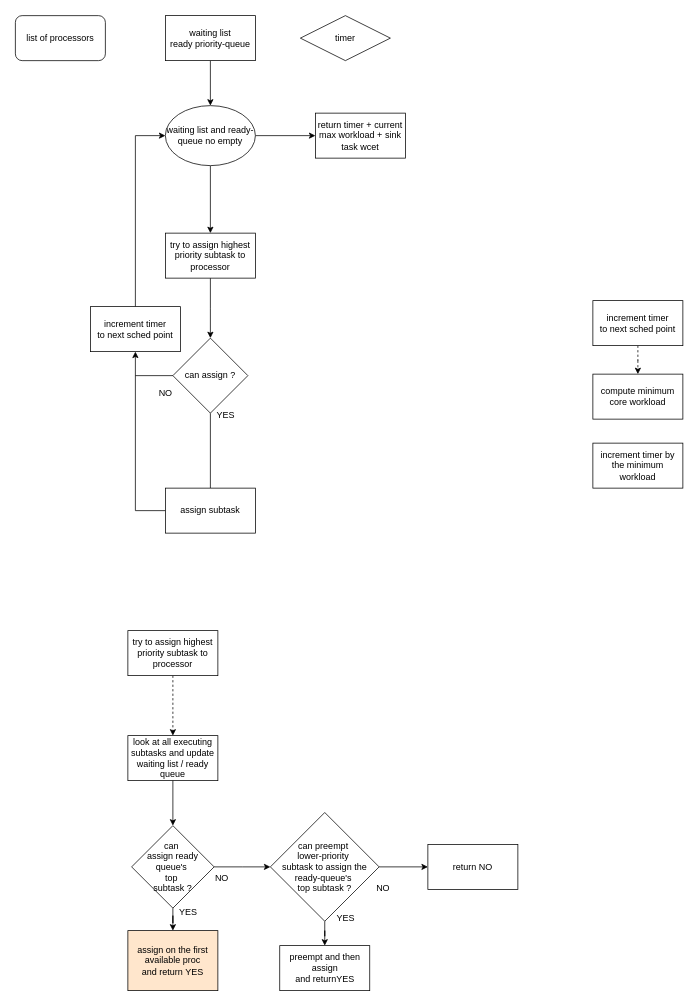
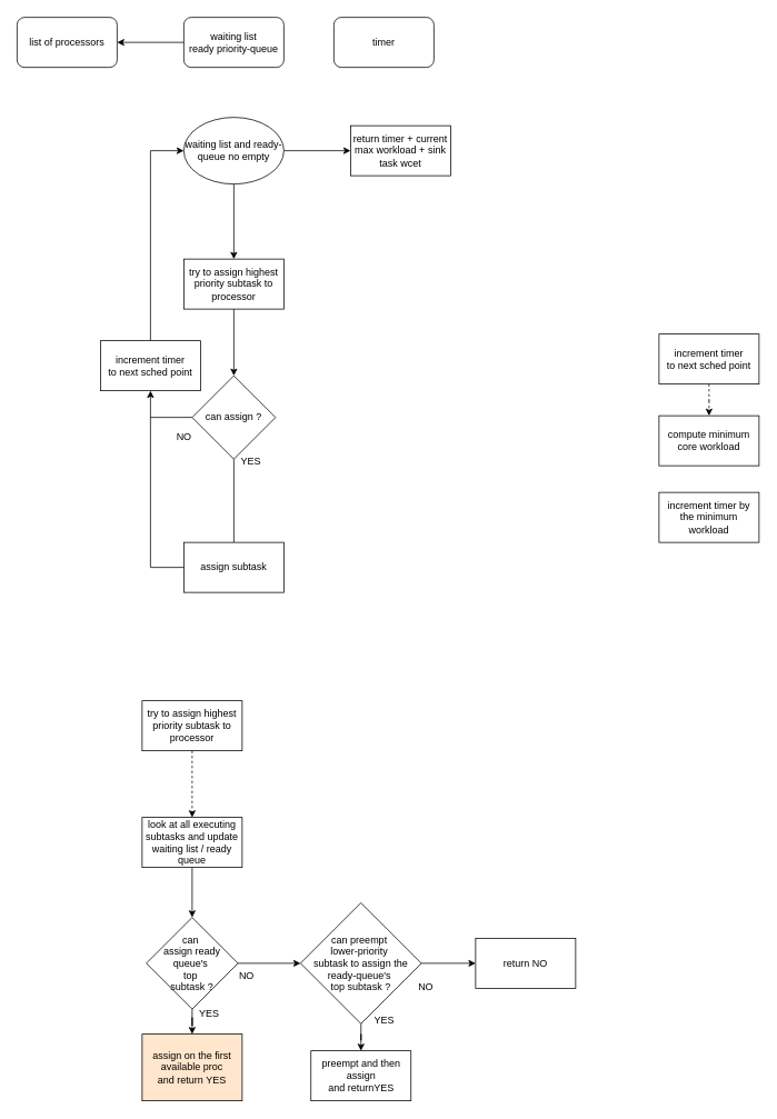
  <mxCell id="0" />
  <mxCell id="1" parent="0" />
  <mxCell id="2" value="" style="edgeStyle=orthogonalEdgeStyle;rounded=0;orthogonalLoop=1;jettySize=auto;html=1;" parent="1" source="4" target="9" edge="1"><mxGeometry relative="1" as="geometry" /></mxCell>
  <mxCell id="3" value="" style="edgeStyle=orthogonalEdgeStyle;rounded=0;orthogonalLoop=1;jettySize=auto;html=1;" parent="1" source="4" target="17" edge="1"><mxGeometry relative="1" as="geometry" /></mxCell>
  <mxCell id="4" value="waiting list and ready-queue no empty" style="ellipse;whiteSpace=wrap;html=1;" parent="1" vertex="1"><mxGeometry x="220" y="140" width="120" height="80" as="geometry" /></mxCell>
- <mxCell id="5" value="" style="edgeStyle=orthogonalEdgeStyle;rounded=0;orthogonalLoop=1;jettySize=auto;html=1;" parent="1" source="6" target="4" edge="1"><mxGeometry relative="1" as="geometry" /></mxCell>
- <mxCell id="6" value="&lt;div&gt;waiting list&lt;/div&gt;&lt;div&gt;ready priority-queue&lt;br&gt;&lt;/div&gt;" style="whiteSpace=wrap;html=1;perimeterSpacing=0;rounded=0;" parent="1" vertex="1"><mxGeometry x="220" y="20" width="120" height="60" as="geometry" /></mxCell>
+ <mxCell id="5" value="" style="edgeStyle=orthogonalEdgeStyle;rounded=0;orthogonalLoop=1;jettySize=auto;html=1;" parent="1" source="6" target="7" edge="1"><mxGeometry relative="1" as="geometry" /></mxCell>
+ <mxCell id="6" value="&lt;div&gt;waiting list&lt;/div&gt;&lt;div&gt;ready priority-queue&lt;br&gt;&lt;/div&gt;" style="rounded=1;whiteSpace=wrap;html=1;perimeterSpacing=0;" parent="1" vertex="1"><mxGeometry x="220" y="20" width="120" height="60" as="geometry" /></mxCell>
  <mxCell id="7" value="list of processors" style="rounded=1;whiteSpace=wrap;html=1;" parent="1" vertex="1"><mxGeometry x="20" y="20" width="120" height="60" as="geometry" /></mxCell>
  <mxCell id="8" value="" style="edgeStyle=orthogonalEdgeStyle;rounded=0;orthogonalLoop=1;jettySize=auto;html=1;" parent="1" source="9" edge="1"><mxGeometry relative="1" as="geometry"><mxPoint x="280" y="450" as="targetPoint" /></mxGeometry></mxCell>
  <mxCell id="9" value="try to assign highest priority subtask to processor " style="whiteSpace=wrap;html=1;" parent="1" vertex="1"><mxGeometry x="220" y="310" width="120" height="60" as="geometry" /></mxCell>
  <mxCell id="10" value="" style="edgeStyle=orthogonalEdgeStyle;rounded=0;orthogonalLoop=1;jettySize=auto;html=1;endArrow=none;" parent="1" source="11" target="15" edge="1"><mxGeometry relative="1" as="geometry" /></mxCell>
  <mxCell id="11" value="can assign ?" style="rhombus;whiteSpace=wrap;html=1;" parent="1" vertex="1"><mxGeometry x="230" y="450" width="100" height="100" as="geometry" /></mxCell>
- <mxCell id="12" value="timer" style="rhombus;whiteSpace=wrap;html=1;" parent="1" vertex="1"><mxGeometry x="400" y="20" width="120" height="60" as="geometry" /></mxCell>
+ <mxCell id="12" value="timer" style="whiteSpace=wrap;html=1;rounded=1;" parent="1" vertex="1"><mxGeometry x="400" y="20" width="120" height="60" as="geometry" /></mxCell>
  <mxCell id="13" value="NO" style="text;html=1;align=center;verticalAlign=middle;resizable=0;points=[];autosize=1;strokeColor=none;fillColor=none;" parent="1" vertex="1"><mxGeometry x="200" y="508" width="40" height="30" as="geometry" /></mxCell>
  <mxCell id="14" value="YES" style="text;html=1;align=center;verticalAlign=middle;resizable=0;points=[];autosize=1;strokeColor=none;fillColor=none;" parent="1" vertex="1"><mxGeometry x="275" y="538" width="50" height="30" as="geometry" /></mxCell>
  <mxCell id="15" value="assign subtask" style="whiteSpace=wrap;html=1;" parent="1" vertex="1"><mxGeometry x="220" y="650" width="120" height="60" as="geometry" /></mxCell>
  <mxCell id="16" value="" style="endArrow=classic;html=1;rounded=0;exitX=0.5;exitY=0;exitDx=0;exitDy=0;entryX=0;entryY=0.5;entryDx=0;entryDy=0;" parent="1" source="40" target="4" edge="1"><mxGeometry width="50" height="50" relative="1" as="geometry"><mxPoint x="140" y="618" as="sourcePoint" /><mxPoint x="90" y="270" as="targetPoint" /><Array as="points"><mxPoint x="180" y="180" /></Array></mxGeometry></mxCell>
  <mxCell id="17" value="return timer + current max workload + sink task wcet" style="whiteSpace=wrap;html=1;" parent="1" vertex="1"><mxGeometry x="420" y="150" width="120" height="60" as="geometry" /></mxCell>
  <mxCell id="18" value="" style="edgeStyle=orthogonalEdgeStyle;rounded=0;orthogonalLoop=1;jettySize=auto;html=1;dashed=1;" parent="1" source="19" target="21" edge="1"><mxGeometry relative="1" as="geometry" /></mxCell>
  <mxCell id="19" value="try to assign highest priority subtask to processor " style="whiteSpace=wrap;html=1;" parent="1" vertex="1"><mxGeometry x="170" y="840" width="120" height="60" as="geometry" /></mxCell>
  <mxCell id="20" value="" style="edgeStyle=orthogonalEdgeStyle;rounded=0;orthogonalLoop=1;jettySize=auto;html=1;" parent="1" source="25" target="22" edge="1"><mxGeometry relative="1" as="geometry" /></mxCell>
  <mxCell id="21" value="look at all executing subtasks and update waiting list / ready queue" style="whiteSpace=wrap;html=1;" parent="1" vertex="1"><mxGeometry x="170" y="980" width="120" height="60" as="geometry" /></mxCell>
  <mxCell id="22" value="&lt;div&gt;assign on the first available proc&lt;/div&gt;&lt;div&gt;and return YES&lt;br&gt;&lt;/div&gt;" style="whiteSpace=wrap;html=1;fillColor=#ffe6cc;" parent="1" vertex="1"><mxGeometry x="170" y="1240" width="120" height="80" as="geometry" /></mxCell>
  <mxCell id="23" value="" style="edgeStyle=orthogonalEdgeStyle;rounded=0;orthogonalLoop=1;jettySize=auto;html=1;" parent="1" source="21" target="25" edge="1"><mxGeometry relative="1" as="geometry"><mxPoint x="230" y="1040" as="sourcePoint" /><mxPoint x="230" y="1160" as="targetPoint" /></mxGeometry></mxCell>
  <mxCell id="24" value="" style="edgeStyle=orthogonalEdgeStyle;rounded=0;orthogonalLoop=1;jettySize=auto;html=1;" parent="1" source="25" edge="1"><mxGeometry relative="1" as="geometry"><mxPoint x="360" y="1155" as="targetPoint" /></mxGeometry></mxCell>
  <mxCell id="25" value="&lt;div&gt;can&amp;nbsp;&lt;/div&gt;&lt;div&gt;assign ready queue's&amp;nbsp;&lt;/div&gt;&lt;div&gt;top&amp;nbsp;&lt;/div&gt;&lt;div&gt;subtask ?&lt;/div&gt;" style="rhombus;whiteSpace=wrap;html=1;" parent="1" vertex="1"><mxGeometry x="175" y="1100" width="110" height="110" as="geometry" /></mxCell>
  <mxCell id="26" value="YES" style="text;html=1;align=center;verticalAlign=middle;resizable=0;points=[];autosize=1;strokeColor=none;fillColor=none;" parent="1" vertex="1"><mxGeometry x="225" y="1200" width="50" height="30" as="geometry" /></mxCell>
  <mxCell id="27" value="NO" style="text;html=1;align=center;verticalAlign=middle;resizable=0;points=[];autosize=1;strokeColor=none;fillColor=none;" parent="1" vertex="1"><mxGeometry x="275" y="1155" width="40" height="30" as="geometry" /></mxCell>
  <mxCell id="28" value="" style="edgeStyle=orthogonalEdgeStyle;rounded=0;orthogonalLoop=1;jettySize=auto;html=1;" parent="1" source="30" target="31" edge="1"><mxGeometry relative="1" as="geometry" /></mxCell>
  <mxCell id="29" value="" style="edgeStyle=orthogonalEdgeStyle;rounded=0;orthogonalLoop=1;jettySize=auto;html=1;" parent="1" source="30" target="34" edge="1"><mxGeometry relative="1" as="geometry" /></mxCell>
  <mxCell id="30" value="&lt;div&gt;can preempt&amp;nbsp;&lt;/div&gt;&lt;div&gt;lower-priority&amp;nbsp;&lt;/div&gt;&lt;div&gt;subtask to assign the ready-queue's&amp;nbsp;&lt;/div&gt;&lt;div&gt;top subtask ?&lt;/div&gt;" style="rhombus;whiteSpace=wrap;html=1;" parent="1" vertex="1"><mxGeometry x="360" y="1082.5" width="145" height="145" as="geometry" /></mxCell>
  <mxCell id="31" value="&lt;div&gt;preempt and then assign&lt;/div&gt;&lt;div&gt;and returnYES&lt;/div&gt;" style="whiteSpace=wrap;html=1;" parent="1" vertex="1"><mxGeometry x="372.5" y="1260" width="120" height="60" as="geometry" /></mxCell>
  <mxCell id="32" value="YES" style="text;html=1;align=center;verticalAlign=middle;resizable=0;points=[];autosize=1;strokeColor=none;fillColor=none;" parent="1" vertex="1"><mxGeometry x="435" y="1208" width="50" height="30" as="geometry" /></mxCell>
  <mxCell id="33" value="NO" style="text;html=1;align=center;verticalAlign=middle;resizable=0;points=[];autosize=1;strokeColor=none;fillColor=none;" parent="1" vertex="1"><mxGeometry x="490" y="1168" width="40" height="30" as="geometry" /></mxCell>
  <mxCell id="34" value="return NO" style="whiteSpace=wrap;html=1;" parent="1" vertex="1"><mxGeometry x="570" y="1125" width="120" height="60" as="geometry" /></mxCell>
  <mxCell id="35" value="" style="edgeStyle=orthogonalEdgeStyle;rounded=0;orthogonalLoop=1;jettySize=auto;html=1;dashed=1;" parent="1" source="36" target="37" edge="1"><mxGeometry relative="1" as="geometry" /></mxCell>
  <mxCell id="36" value="&lt;div&gt;increment timer&lt;/div&gt;&lt;div&gt;to next sched point&lt;br&gt;&lt;/div&gt;" style="whiteSpace=wrap;html=1;" parent="1" vertex="1"><mxGeometry x="790" y="400" width="120" height="60" as="geometry" /></mxCell>
  <mxCell id="37" value="compute minimum core workload " style="whiteSpace=wrap;html=1;" parent="1" vertex="1"><mxGeometry x="790" y="498" width="120" height="60" as="geometry" /></mxCell>
  <mxCell id="38" value="increment timer by the minimum workload" style="whiteSpace=wrap;html=1;" parent="1" vertex="1"><mxGeometry x="790" y="590" width="120" height="60" as="geometry" /></mxCell>
  <mxCell id="39" value="" style="endArrow=classic;html=1;rounded=0;exitX=0;exitY=0.5;exitDx=0;exitDy=0;entryX=0.5;entryY=1;entryDx=0;entryDy=0;" edge="1" parent="1" source="15" target="40"><mxGeometry width="50" height="50" relative="1" as="geometry"><mxPoint x="220" y="680" as="sourcePoint" /><mxPoint x="220" y="180" as="targetPoint" /><Array as="points"><mxPoint x="180" y="680" /></Array></mxGeometry></mxCell>
  <mxCell id="40" value="&lt;div&gt;increment timer&lt;/div&gt;&lt;div&gt;to next sched point&lt;br&gt;&lt;/div&gt;" style="whiteSpace=wrap;html=1;" vertex="1" parent="1"><mxGeometry x="120" y="408" width="120" height="60" as="geometry" /></mxCell>
  <mxCell id="41" value="" style="endArrow=none;html=1;rounded=0;entryX=0;entryY=0.5;entryDx=0;entryDy=0;" edge="1" parent="1" target="11"><mxGeometry width="50" height="50" relative="1" as="geometry"><mxPoint x="180" y="500" as="sourcePoint" /><mxPoint x="180" y="485" as="targetPoint" /></mxGeometry></mxCell>
